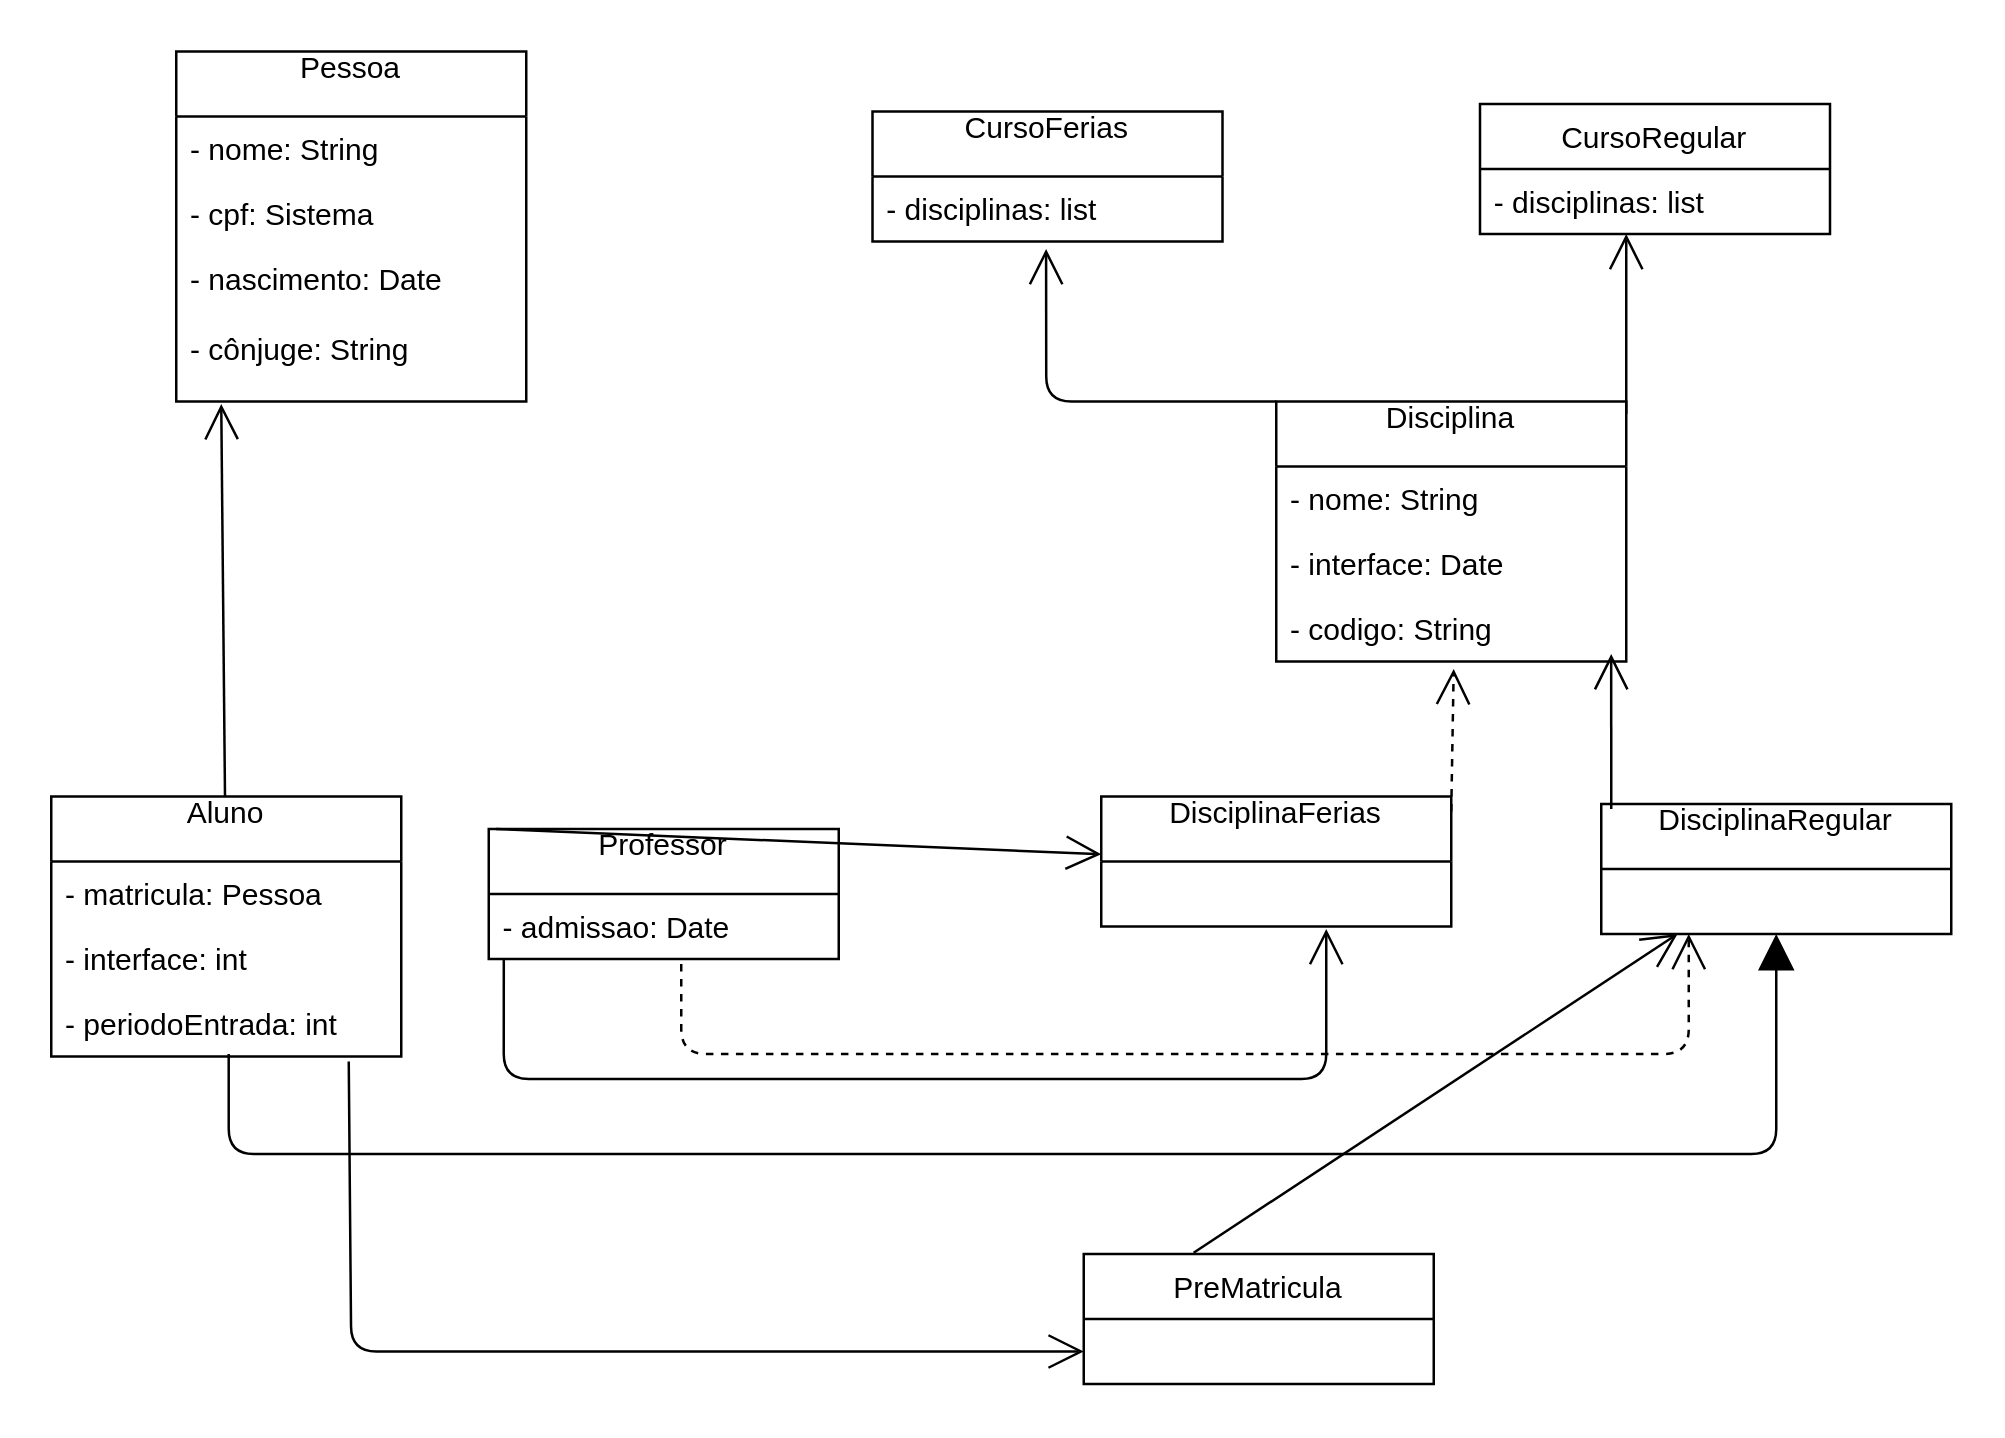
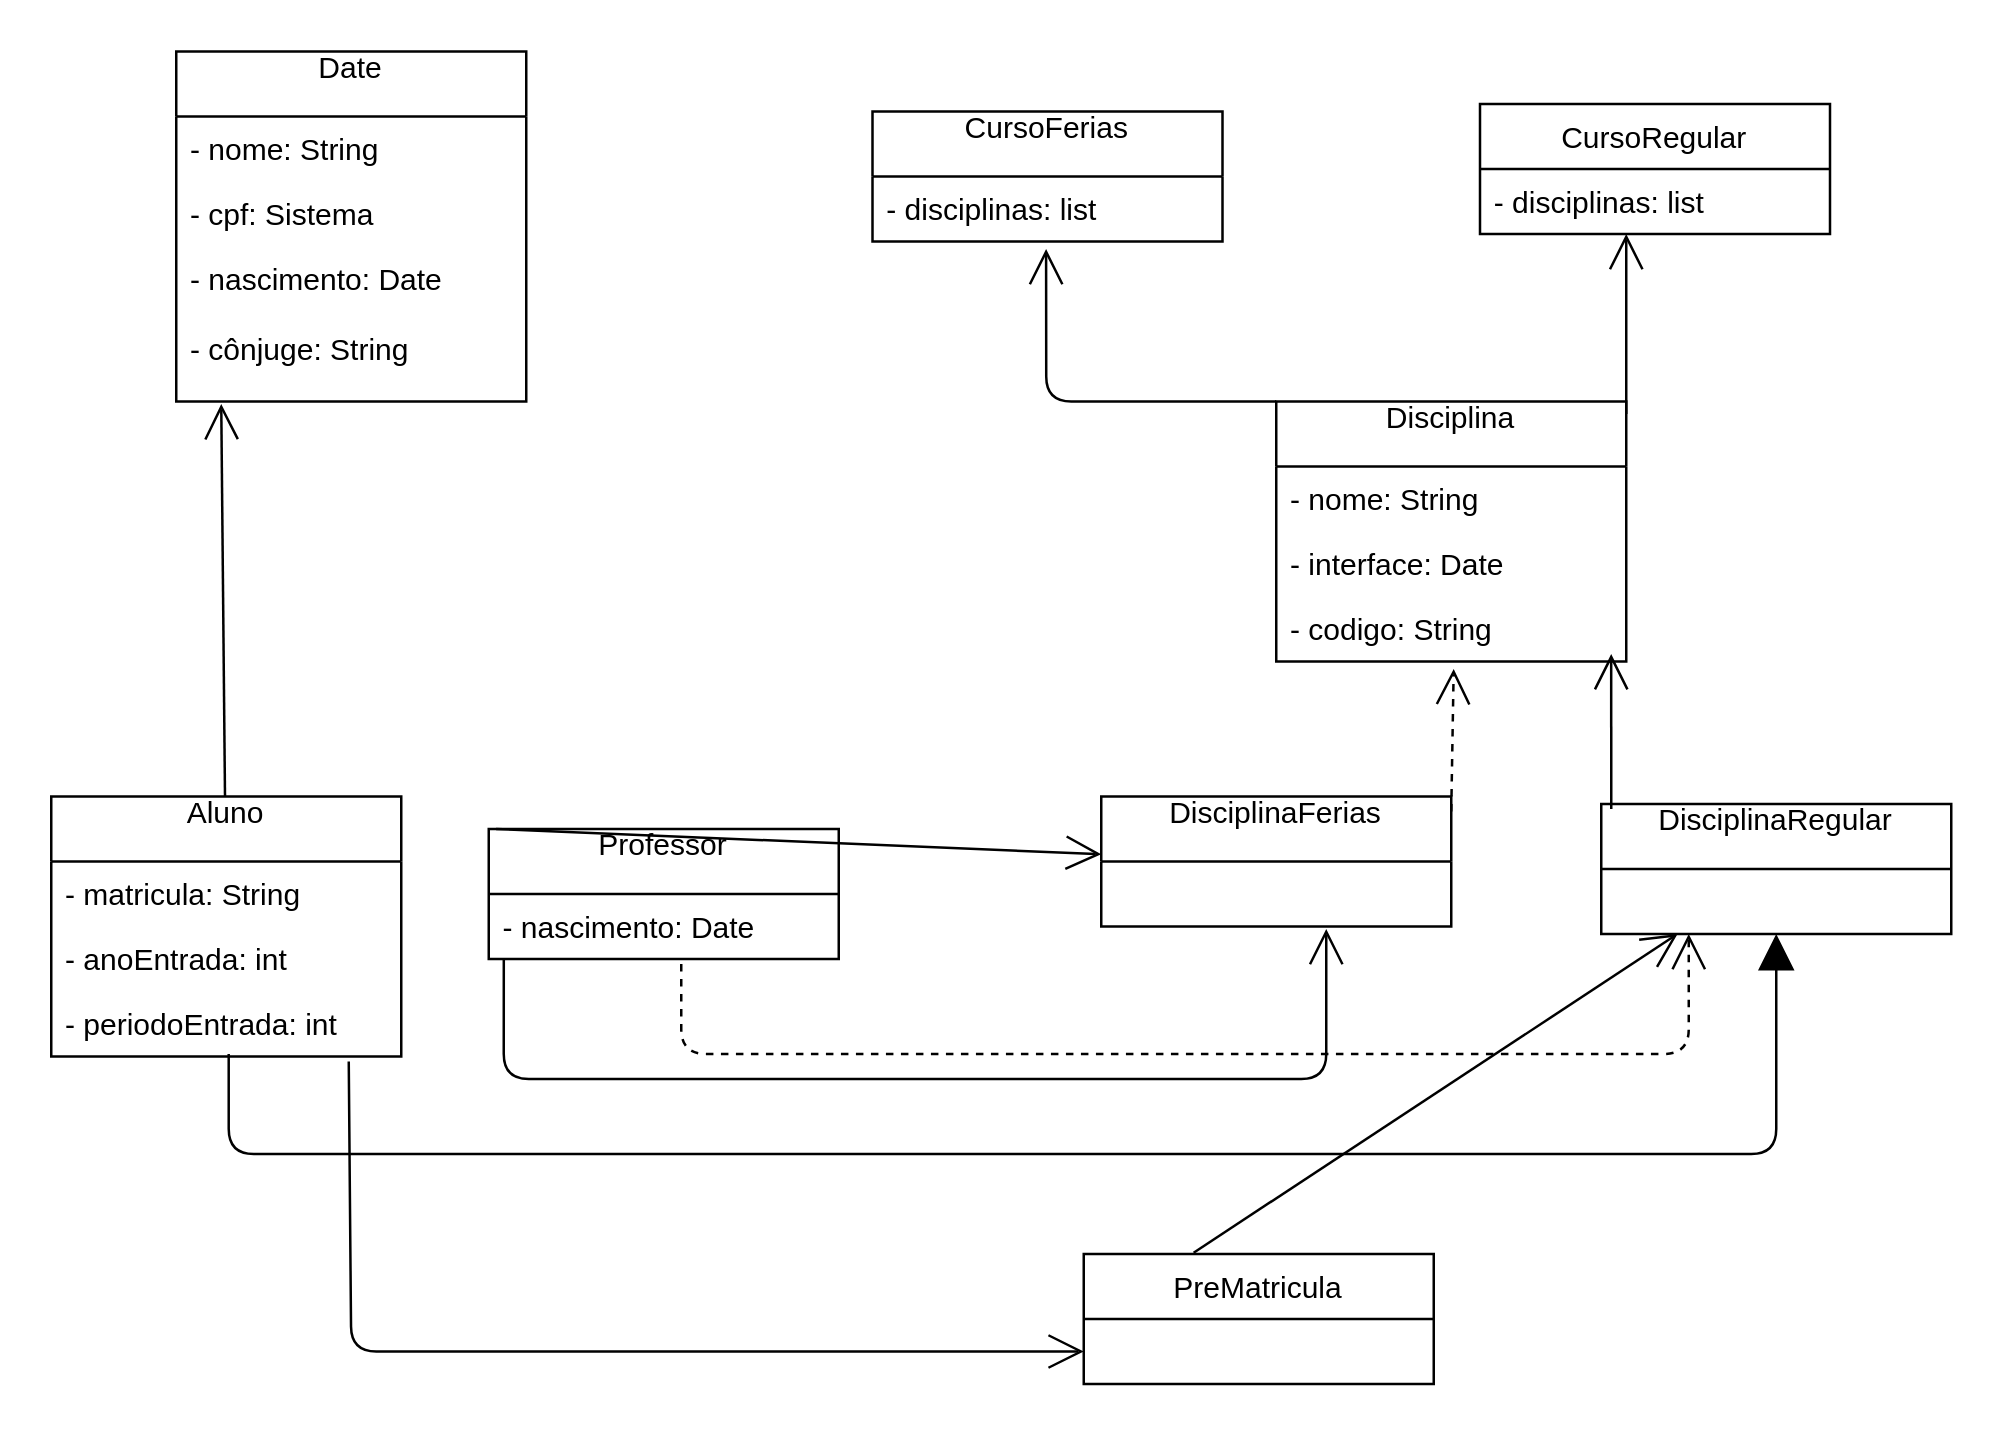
  <mxCell id="0" />
  <mxCell id="1" parent="0" />
- <mxCell id="2" value="Pessoa&#10;" parent="1" style="swimlane;fontStyle=0;childLayout=stackLayout;horizontal=1;startSize=26;fillColor=none;horizontalStack=0;resizeParent=1;resizeParentMax=0;resizeLast=0;collapsible=1;marginBottom=0;" vertex="1"><mxGeometry as="geometry" x="70" y="20" width="140" height="140" /></mxCell>
+ <mxCell id="2" value="Date&#10;" parent="1" style="swimlane;fontStyle=0;childLayout=stackLayout;horizontal=1;startSize=26;fillColor=none;horizontalStack=0;resizeParent=1;resizeParentMax=0;resizeLast=0;collapsible=1;marginBottom=0;" vertex="1"><mxGeometry as="geometry" x="70" y="20" width="140" height="140" /></mxCell>
  <mxCell id="3" value="- nome: String&#10;" parent="2" style="text;strokeColor=none;fillColor=none;align=left;verticalAlign=top;spacingLeft=4;spacingRight=4;overflow=hidden;rotatable=0;points=[[0,0.5],[1,0.5]];portConstraint=eastwest;" vertex="1"><mxGeometry as="geometry" y="26" width="140" height="26" /></mxCell>
  <mxCell id="4" value="- cpf: Sistema&#10;" parent="2" style="text;strokeColor=none;fillColor=none;align=left;verticalAlign=top;spacingLeft=4;spacingRight=4;overflow=hidden;rotatable=0;points=[[0,0.5],[1,0.5]];portConstraint=eastwest;" vertex="1"><mxGeometry as="geometry" y="52" width="140" height="26" /></mxCell>
  <mxCell id="5" value="- nascimento: Date&#10;&#10;- cônjuge: String" parent="2" style="text;strokeColor=none;fillColor=none;align=left;verticalAlign=top;spacingLeft=4;spacingRight=4;overflow=hidden;rotatable=0;points=[[0,0.5],[1,0.5]];portConstraint=eastwest;" vertex="1"><mxGeometry as="geometry" y="78" width="140" height="62" /></mxCell>
  <mxCell id="6" value="Aluno&#10;" parent="1" style="swimlane;fontStyle=0;childLayout=stackLayout;horizontal=1;startSize=26;fillColor=none;horizontalStack=0;resizeParent=1;resizeParentMax=0;resizeLast=0;collapsible=1;marginBottom=0;" vertex="1"><mxGeometry as="geometry" y="318" width="140" height="104" x="20" /></mxCell>
- <mxCell id="7" value="- matricula: Pessoa&#10;" parent="6" style="text;strokeColor=none;fillColor=none;align=left;verticalAlign=top;spacingLeft=4;spacingRight=4;overflow=hidden;rotatable=0;points=[[0,0.5],[1,0.5]];portConstraint=eastwest;" vertex="1"><mxGeometry as="geometry" y="26" width="140" height="26" /></mxCell>
- <mxCell id="8" value="- interface: int&#10;" parent="6" style="text;strokeColor=none;fillColor=none;align=left;verticalAlign=top;spacingLeft=4;spacingRight=4;overflow=hidden;rotatable=0;points=[[0,0.5],[1,0.5]];portConstraint=eastwest;" vertex="1"><mxGeometry as="geometry" y="52" width="140" height="26" /></mxCell>
+ <mxCell id="7" value="- matricula: String&#10;" parent="6" style="text;strokeColor=none;fillColor=none;align=left;verticalAlign=top;spacingLeft=4;spacingRight=4;overflow=hidden;rotatable=0;points=[[0,0.5],[1,0.5]];portConstraint=eastwest;" vertex="1"><mxGeometry as="geometry" y="26" width="140" height="26" /></mxCell>
+ <mxCell id="8" value="- anoEntrada: int&#10;" parent="6" style="text;strokeColor=none;fillColor=none;align=left;verticalAlign=top;spacingLeft=4;spacingRight=4;overflow=hidden;rotatable=0;points=[[0,0.5],[1,0.5]];portConstraint=eastwest;" vertex="1"><mxGeometry as="geometry" y="52" width="140" height="26" /></mxCell>
  <mxCell id="9" value="- periodoEntrada: int&#10;" parent="6" style="text;strokeColor=none;fillColor=none;align=left;verticalAlign=top;spacingLeft=4;spacingRight=4;overflow=hidden;rotatable=0;points=[[0,0.5],[1,0.5]];portConstraint=eastwest;" vertex="1"><mxGeometry as="geometry" y="78" width="140" height="26" /></mxCell>
  <mxCell id="10" value="Professor&#10;" parent="1" style="swimlane;fontStyle=0;childLayout=stackLayout;horizontal=1;startSize=26;fillColor=none;horizontalStack=0;resizeParent=1;resizeParentMax=0;resizeLast=0;collapsible=1;marginBottom=0;" vertex="1"><mxGeometry as="geometry" x="195" y="331" width="140" height="52" /></mxCell>
- <mxCell id="11" value="- admissao: Date&#10;" parent="10" style="text;strokeColor=none;fillColor=none;align=left;verticalAlign=top;spacingLeft=4;spacingRight=4;overflow=hidden;rotatable=0;points=[[0,0.5],[1,0.5]];portConstraint=eastwest;" vertex="1"><mxGeometry as="geometry" y="26" width="140" height="26" /></mxCell>
+ <mxCell id="11" value="- nascimento: Date&#10;" parent="10" style="text;strokeColor=none;fillColor=none;align=left;verticalAlign=top;spacingLeft=4;spacingRight=4;overflow=hidden;rotatable=0;points=[[0,0.5],[1,0.5]];portConstraint=eastwest;" vertex="1"><mxGeometry as="geometry" y="26" width="140" height="26" /></mxCell>
  <mxCell id="12" value="DisciplinaFerias&#10;" parent="1" style="swimlane;fontStyle=0;childLayout=stackLayout;horizontal=1;startSize=26;fillColor=none;horizontalStack=0;resizeParent=1;resizeParentMax=0;resizeLast=0;collapsible=1;marginBottom=0;" vertex="1"><mxGeometry as="geometry" x="440" y="318" width="140" height="52" /></mxCell>
  <mxCell id="13" value="DisciplinaRegular&#10;" parent="1" style="swimlane;fontStyle=0;childLayout=stackLayout;horizontal=1;startSize=26;fillColor=none;horizontalStack=0;resizeParent=1;resizeParentMax=0;resizeLast=0;collapsible=1;marginBottom=0;" vertex="1"><mxGeometry as="geometry" x="640" y="321" width="140" height="52" /></mxCell>
  <mxCell id="14" value="CursoFerias&#10;" parent="1" style="swimlane;fontStyle=0;childLayout=stackLayout;horizontal=1;startSize=26;fillColor=none;horizontalStack=0;resizeParent=1;resizeParentMax=0;resizeLast=0;collapsible=1;marginBottom=0;" vertex="1"><mxGeometry as="geometry" x="348.5" y="44" width="140" height="52" /></mxCell>
  <mxCell id="15" value="- disciplinas: list&#10;" parent="14" style="text;strokeColor=none;fillColor=none;align=left;verticalAlign=top;spacingLeft=4;spacingRight=4;overflow=hidden;rotatable=0;points=[[0,0.5],[1,0.5]];portConstraint=eastwest;" vertex="1"><mxGeometry as="geometry" y="26" width="140" height="26" /></mxCell>
  <mxCell id="16" value="CursoRegular" parent="1" style="swimlane;fontStyle=0;childLayout=stackLayout;horizontal=1;startSize=26;fillColor=none;horizontalStack=0;resizeParent=1;resizeParentMax=0;resizeLast=0;collapsible=1;marginBottom=0;" vertex="1"><mxGeometry as="geometry" x="591.5" y="41" width="140" height="52" /></mxCell>
  <mxCell id="17" value="- disciplinas: list&#10;" parent="16" style="text;strokeColor=none;fillColor=none;align=left;verticalAlign=top;spacingLeft=4;spacingRight=4;overflow=hidden;rotatable=0;points=[[0,0.5],[1,0.5]];portConstraint=eastwest;" vertex="1"><mxGeometry as="geometry" y="26" width="140" height="26" /></mxCell>
  <mxCell id="18" value="" parent="1" style="endArrow=open;endFill=1;endSize=12;html=1;" edge="1" source="6"><mxGeometry as="geometry" width="160" relative="1"><mxPoint as="sourcePoint" x="40" y="281" /><mxPoint as="targetPoint" x="88" y="161" /></mxGeometry></mxCell>
  <mxCell id="19" value="" parent="1" style="endArrow=open;endFill=1;endSize=12;html=1;exitX=0.021;exitY=0;exitDx=0;exitDy=0;exitPerimeter=0;" edge="1" source="10" target="12"><mxGeometry as="geometry" width="160" relative="1"><mxPoint as="sourcePoint" x="30" y="681" /><mxPoint as="targetPoint" x="190" y="681" /></mxGeometry></mxCell>
  <mxCell id="20" value="" parent="1" style="endArrow=block;endFill=1;endSize=12;html=1;entryX=0.5;entryY=1;entryDx=0;entryDy=0;exitX=0.507;exitY=0.962;exitDx=0;exitDy=0;exitPerimeter=0;" edge="1" source="9" target="13"><mxGeometry as="geometry" width="160" relative="1"><mxPoint as="sourcePoint" x="91" y="431" /><mxPoint as="targetPoint" x="750" y="461" /><Array as="points"><mxPoint x="91" y="461" /><mxPoint x="170" y="461" /><mxPoint x="340" y="461" /><mxPoint x="490" y="461" /><mxPoint x="710" y="461" /></Array></mxGeometry></mxCell>
  <mxCell id="21" value="" parent="1" style="endArrow=open;endFill=1;endSize=12;html=1;entryX=0;entryY=0.5;entryDx=0;entryDy=0;exitX=0.85;exitY=1.077;exitDx=0;exitDy=0;exitPerimeter=0;" edge="1" source="9"><mxGeometry as="geometry" width="160" relative="1"><mxPoint as="sourcePoint" x="160" y="451" /><mxPoint as="targetPoint" x="433" y="540" /><Array as="points"><mxPoint x="140" y="540" /></Array></mxGeometry></mxCell>
  <mxCell id="22" value="" parent="1" style="endArrow=open;endFill=1;endSize=12;html=1;exitX=0.043;exitY=1;exitDx=0;exitDy=0;exitPerimeter=0;" edge="1" source="11"><mxGeometry as="geometry" width="160" relative="1"><mxPoint as="sourcePoint" x="30" y="501" /><mxPoint as="targetPoint" x="530" y="371" /><Array as="points"><mxPoint x="201" y="431" /><mxPoint x="530" y="431" /></Array></mxGeometry></mxCell>
  <mxCell id="23" value="" parent="1" style="endArrow=open;endFill=1;endSize=12;html=1;exitX=0.55;exitY=1.077;exitDx=0;exitDy=0;exitPerimeter=0;entryX=0.25;entryY=1;entryDx=0;entryDy=0;dashed=1;" edge="1" source="11" target="13"><mxGeometry as="geometry" width="160" relative="1"><mxPoint as="sourcePoint" x="310" y="408.5" /><mxPoint as="targetPoint" x="680" y="421" /><Array as="points"><mxPoint x="272" y="421" /><mxPoint x="675" y="421" /></Array></mxGeometry></mxCell>
  <mxCell id="24" value="" parent="1" style="endArrow=open;endFill=1;endSize=12;html=1;exitX=1;exitY=0.115;exitDx=0;exitDy=0;exitPerimeter=0;entryX=0.507;entryY=1.115;entryDx=0;entryDy=0;entryPerimeter=0;dashed=1;" edge="1" source="12" target="32"><mxGeometry as="geometry" width="160" relative="1"><mxPoint as="sourcePoint" x="30" y="501" /><mxPoint as="targetPoint" x="580" y="238" /></mxGeometry></mxCell>
  <mxCell id="25" value="" parent="1" style="endArrow=open;endFill=1;endSize=12;html=1;entryX=0.496;entryY=1.115;entryDx=0;entryDy=0;entryPerimeter=0;" edge="1" target="15"><mxGeometry as="geometry" width="160" relative="1"><mxPoint as="sourcePoint" x="510" y="160" /><mxPoint as="targetPoint" x="190" y="501" /><Array as="points"><mxPoint x="418" y="160" /></Array></mxGeometry></mxCell>
  <mxCell id="26" value="" parent="1" style="endArrow=open;endFill=1;endSize=12;html=1;" edge="1"><mxGeometry as="geometry" width="160" relative="1"><mxPoint as="sourcePoint" x="650" y="165" /><mxPoint as="targetPoint" x="650" y="93" /></mxGeometry></mxCell>
  <mxCell id="27" value="PreMatricula" parent="1" style="swimlane;fontStyle=0;childLayout=stackLayout;horizontal=1;startSize=26;fillColor=none;horizontalStack=0;resizeParent=1;resizeParentMax=0;resizeLast=0;collapsible=1;marginBottom=0;" vertex="1"><mxGeometry as="geometry" x="433" y="501" width="140" height="52" /></mxCell>
  <mxCell id="28" value="" parent="1" style="endArrow=open;endFill=1;endSize=12;html=1;exitX=0.314;exitY=-0.01;exitDx=0;exitDy=0;exitPerimeter=0;" edge="1" source="27" target="13"><mxGeometry as="geometry" width="160" relative="1"><mxPoint as="sourcePoint" x="30" y="641" /><mxPoint as="targetPoint" x="190" y="641" /></mxGeometry></mxCell>
  <mxCell id="29" value="Disciplina&#10;" parent="1" style="swimlane;fontStyle=0;childLayout=stackLayout;horizontal=1;startSize=26;fillColor=none;horizontalStack=0;resizeParent=1;resizeParentMax=0;resizeLast=0;collapsible=1;marginBottom=0;" vertex="1"><mxGeometry as="geometry" x="510" y="160" width="140" height="104" /></mxCell>
  <mxCell id="30" value="- nome: String&#10;" parent="29" style="text;strokeColor=none;fillColor=none;align=left;verticalAlign=top;spacingLeft=4;spacingRight=4;overflow=hidden;rotatable=0;points=[[0,0.5],[1,0.5]];portConstraint=eastwest;" vertex="1"><mxGeometry as="geometry" y="26" width="140" height="26" /></mxCell>
  <mxCell id="31" value="- interface: Date&#10;" parent="29" style="text;strokeColor=none;fillColor=none;align=left;verticalAlign=top;spacingLeft=4;spacingRight=4;overflow=hidden;rotatable=0;points=[[0,0.5],[1,0.5]];portConstraint=eastwest;" vertex="1"><mxGeometry as="geometry" y="52" width="140" height="26" /></mxCell>
  <mxCell id="32" value="- codigo: String&#10;" parent="29" style="text;strokeColor=none;fillColor=none;align=left;verticalAlign=top;spacingLeft=4;spacingRight=4;overflow=hidden;rotatable=0;points=[[0,0.5],[1,0.5]];portConstraint=eastwest;" vertex="1"><mxGeometry as="geometry" y="78" width="140" height="26" /></mxCell>
  <mxCell id="33" value="" parent="1" style="endArrow=open;endFill=1;endSize=12;html=1;entryX=0.957;entryY=0.885;entryDx=0;entryDy=0;entryPerimeter=0;" edge="1" target="32"><mxGeometry as="geometry" width="160" relative="1"><mxPoint as="sourcePoint" x="644" y="323" /><mxPoint as="targetPoint" x="770" y="301" /></mxGeometry></mxCell>
